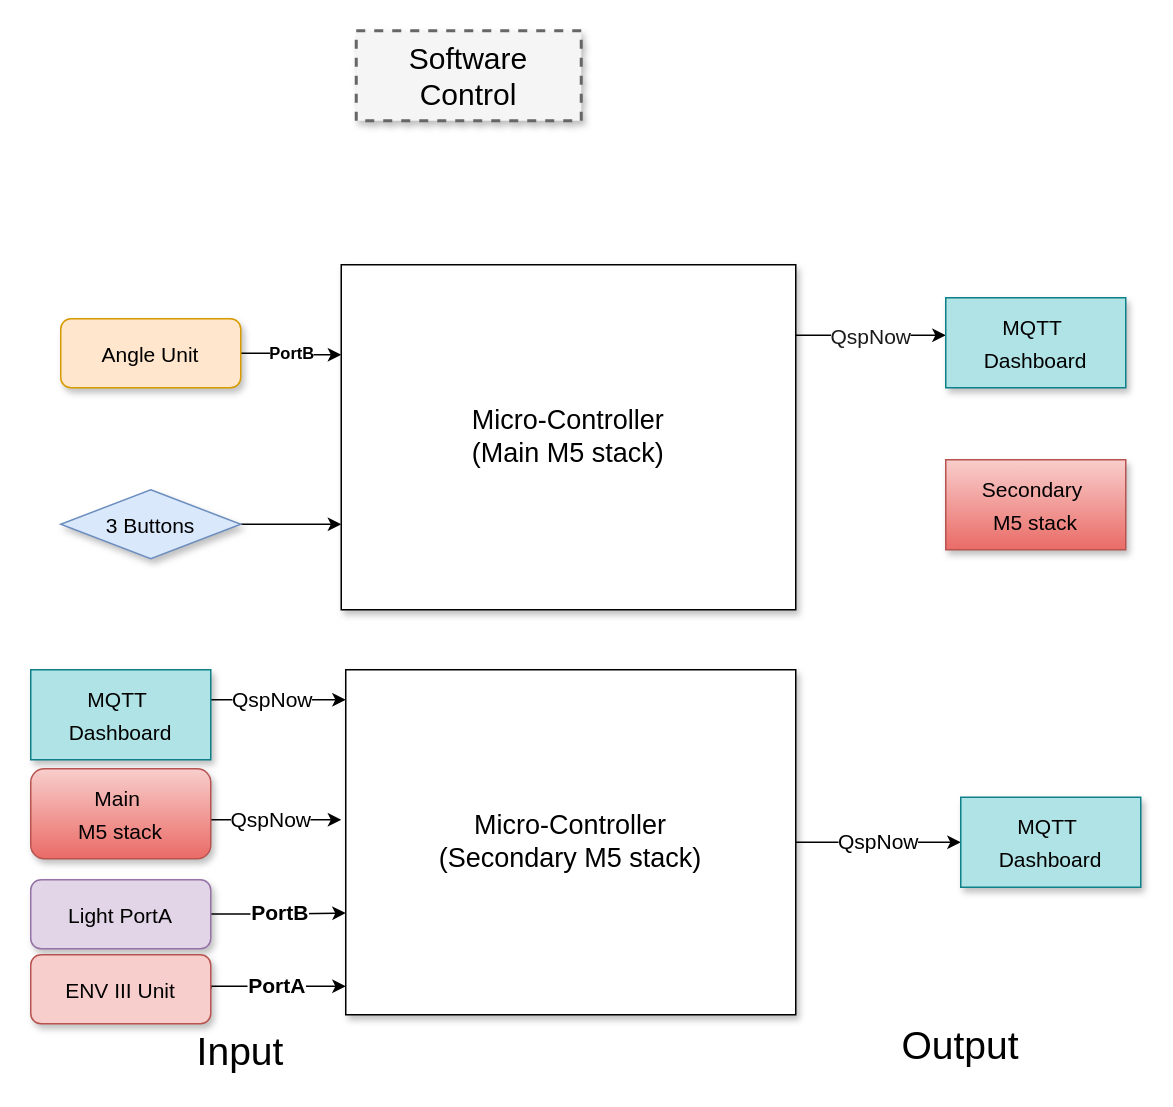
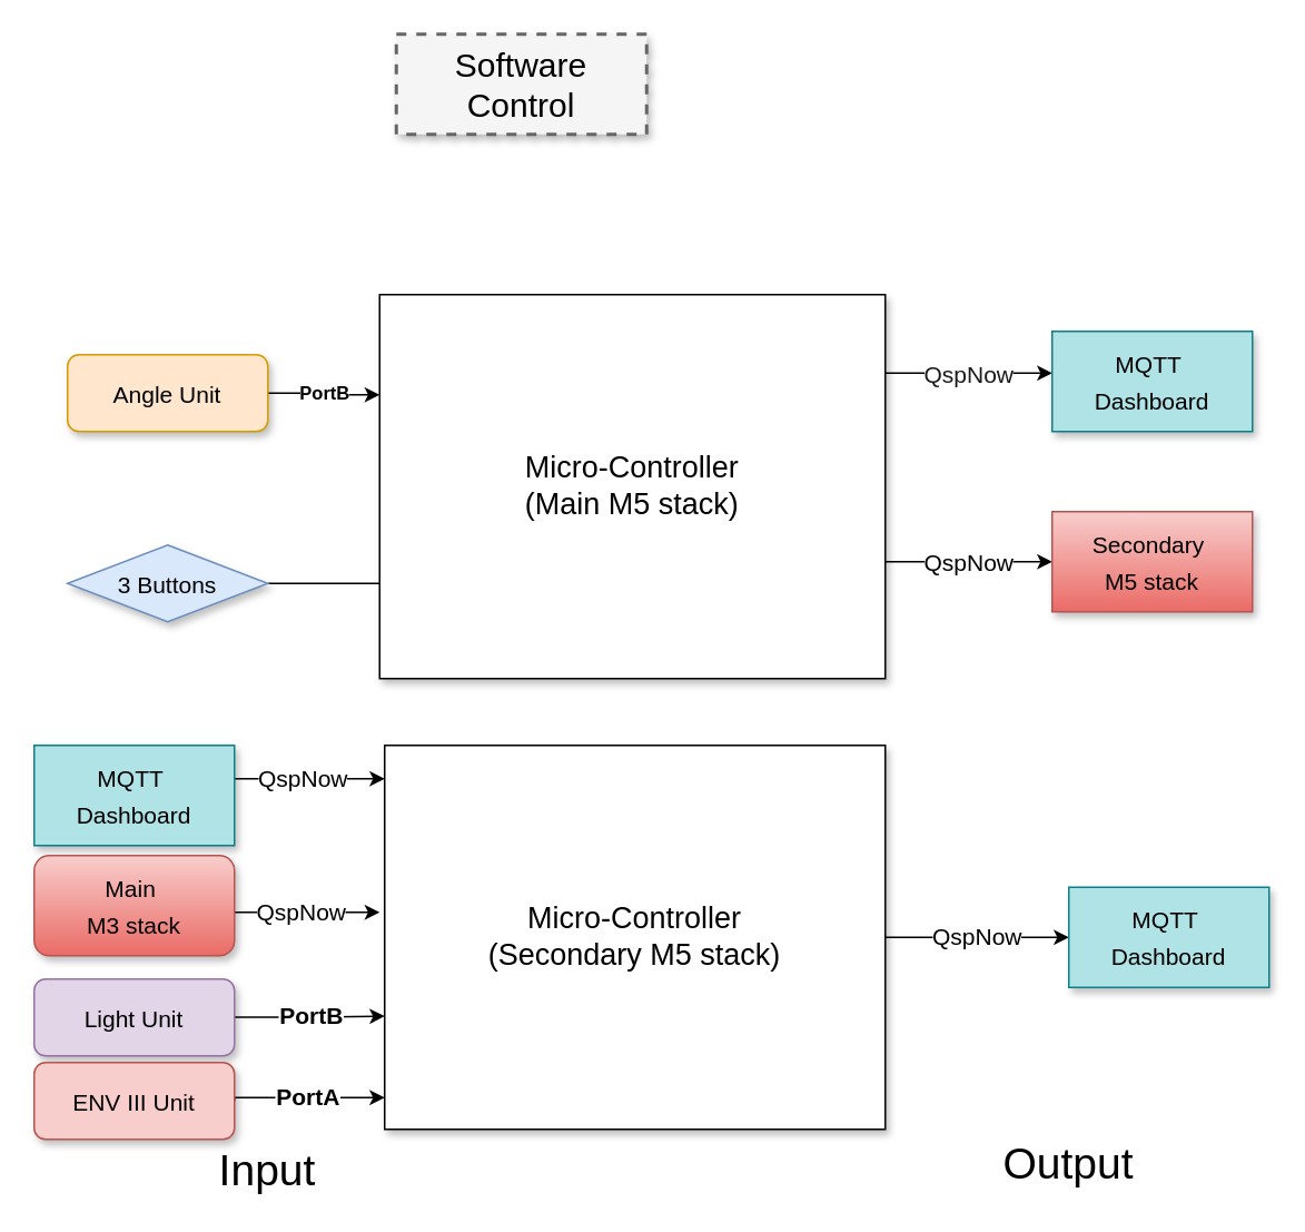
  <mxCell id="0" style=";html=1;" />
  <mxCell id="1" style=";html=1;" parent="0" />
  <mxCell id="2" value="Software Control" style="whiteSpace=wrap;html=1;shadow=1;fontSize=20;fillColor=#f5f5f5;strokeColor=#666666;strokeWidth=2;dashed=1;" parent="1" vertex="1"><mxGeometry x="237" y="20" width="150" height="60" as="geometry" /></mxCell>
  <mxCell id="3" value="&lt;font style=&quot;font-size: 14px;&quot;&gt;QspNow&lt;/font&gt;" style="edgeStyle=elbowEdgeStyle;rounded=0;html=1;startArrow=none;startFill=0;jettySize=auto;orthogonalLoop=1;fontSize=18;elbow=vertical;strokeColor=#000000;labelBackgroundColor=light-dark(#FFFFFF,#1A1A1A);fontColor=#1A1A1A;" parent="1" edge="1"><mxGeometry relative="1" as="geometry"><mxPoint x="530" y="223" as="sourcePoint" /><mxPoint x="630" y="223" as="targetPoint" /><Array as="points"><mxPoint x="590" y="223" /></Array><mxPoint as="offset" /></mxGeometry></mxCell>
+ <mxCell id="4" value="&lt;font style=&quot;font-size: 14px;&quot;&gt;QspNow&lt;/font&gt;" style="edgeStyle=elbowEdgeStyle;rounded=0;html=1;startArrow=none;startFill=0;jettySize=auto;orthogonalLoop=1;fontSize=18;elbow=vertical;entryX=0;entryY=0.5;entryDx=0;entryDy=0;" parent="1" source="5" target="12" edge="1"><mxGeometry relative="1" as="geometry"><mxPoint x="630" y="306" as="targetPoint" /><Array as="points"><mxPoint x="540" y="336" /></Array><mxPoint as="offset" /></mxGeometry></mxCell>
  <mxCell id="5" value="Micro-Controller&lt;div&gt;(Main M5 stack)&lt;/div&gt;" style="whiteSpace=wrap;html=1;shadow=1;fontSize=18;" parent="1" vertex="1"><mxGeometry x="227" y="176" width="303" height="230" as="geometry" /></mxCell>
  <mxCell id="6" value="&lt;font style=&quot;font-size: 14px;&quot;&gt;MQTT&amp;nbsp;&lt;/font&gt;&lt;div&gt;&lt;font style=&quot;font-size: 14px;&quot;&gt;Dashboard&lt;/font&gt;&lt;/div&gt;" style="whiteSpace=wrap;html=1;shadow=1;fontSize=18;fillColor=#b0e3e6;strokeColor=#0e8088;" parent="1" vertex="1"><mxGeometry x="630" y="198" width="120" height="60" as="geometry" /></mxCell>
  <mxCell id="7" style="edgeStyle=elbowEdgeStyle;rounded=0;html=1;startArrow=none;startFill=0;jettySize=auto;orthogonalLoop=1;fontSize=18;elbow=vertical;" parent="1" edge="1"><mxGeometry relative="1" as="geometry"><mxPoint x="157" y="510" as="sourcePoint" /></mxGeometry></mxCell>
  <mxCell id="8" value="&lt;b&gt;PortB&lt;/b&gt;" style="edgeStyle=orthogonalEdgeStyle;rounded=0;orthogonalLoop=1;jettySize=auto;html=1;" edge="1" parent="1" source="9" target="5"><mxGeometry relative="1" as="geometry"><Array as="points"><mxPoint x="194" y="235" /><mxPoint x="194" y="236" /></Array></mxGeometry></mxCell>
  <mxCell id="9" value="&lt;font style=&quot;font-size: 14px;&quot;&gt;Angle Unit&lt;/font&gt;" style="rounded=1;whiteSpace=wrap;html=1;fontSize=18;shadow=1;fillColor=#ffe6cc;strokeColor=#d79b00;" vertex="1" parent="1"><mxGeometry x="40" y="212" width="120" height="46" as="geometry" /></mxCell>
- <mxCell id="10" value="" style="edgeStyle=orthogonalEdgeStyle;rounded=0;orthogonalLoop=1;jettySize=auto;html=1;" edge="1" parent="1" source="11" target="5"><mxGeometry relative="1" as="geometry"><Array as="points"><mxPoint x="210" y="349" /><mxPoint x="210" y="349" /></Array></mxGeometry></mxCell>
+ <mxCell id="10" value="" style="edgeStyle=orthogonalEdgeStyle;rounded=0;orthogonalLoop=1;jettySize=auto;html=1;endArrow=none;" edge="1" parent="1" source="11" target="5"><mxGeometry relative="1" as="geometry"><Array as="points"><mxPoint x="210" y="349" /><mxPoint x="210" y="349" /></Array></mxGeometry></mxCell>
  <mxCell id="11" value="&lt;font style=&quot;font-size: 14px;&quot;&gt;3 Buttons&lt;/font&gt;" style="rhombus;whiteSpace=wrap;html=1;fontSize=18;shadow=1;fillColor=#dae8fc;strokeColor=#6c8ebf;" vertex="1" parent="1"><mxGeometry x="40" y="326" width="120" height="46" as="geometry" /></mxCell>
  <mxCell id="12" value="&lt;font style=&quot;font-size: 14px;&quot;&gt;Secondary&amp;nbsp;&lt;/font&gt;&lt;div&gt;&lt;font style=&quot;font-size: 14px;&quot;&gt;M5 stack&lt;/font&gt;&lt;/div&gt;" style="whiteSpace=wrap;html=1;fontSize=18;shadow=1;fillColor=#f8cecc;strokeColor=#b85450;gradientColor=#ea6b66;rounded=0;" vertex="1" parent="1"><mxGeometry x="630" y="306" width="120" height="60" as="geometry" /></mxCell>
  <mxCell id="13" value="&lt;font style=&quot;font-size: 14px;&quot;&gt;QspNow&lt;/font&gt;" style="edgeStyle=orthogonalEdgeStyle;rounded=0;orthogonalLoop=1;jettySize=auto;html=1;" edge="1" parent="1" source="14" target="23"><mxGeometry relative="1" as="geometry" /></mxCell>
  <mxCell id="14" value="Micro-Controller&lt;div&gt;(Secondary M5 stack)&lt;/div&gt;" style="whiteSpace=wrap;html=1;shadow=1;fontSize=18;" vertex="1" parent="1"><mxGeometry x="230" y="446" width="300" height="230" as="geometry" /></mxCell>
  <mxCell id="15" value="&lt;font style=&quot;font-size: 14px;&quot;&gt;QspNow&lt;/font&gt;" style="edgeStyle=orthogonalEdgeStyle;rounded=0;orthogonalLoop=1;jettySize=auto;html=1;" edge="1" parent="1" source="16" target="14"><mxGeometry x="-0.081" relative="1" as="geometry"><Array as="points"><mxPoint x="180" y="466" /><mxPoint x="180" y="466" /></Array><mxPoint as="offset" /></mxGeometry></mxCell>
  <mxCell id="16" value="&lt;font style=&quot;font-size: 14px;&quot;&gt;MQTT&amp;nbsp;&lt;/font&gt;&lt;div&gt;&lt;font style=&quot;font-size: 14px;&quot;&gt;Dashboard&lt;/font&gt;&lt;/div&gt;" style="whiteSpace=wrap;html=1;shadow=1;fontSize=18;fillColor=#b0e3e6;strokeColor=#0e8088;" vertex="1" parent="1"><mxGeometry x="20" y="446" width="120" height="60" as="geometry" /></mxCell>
  <mxCell id="17" value="&lt;font style=&quot;font-size: 14px;&quot;&gt;QspNow&lt;/font&gt;" style="edgeStyle=orthogonalEdgeStyle;rounded=0;orthogonalLoop=1;jettySize=auto;html=1;" edge="1" parent="1"><mxGeometry x="0.031" relative="1" as="geometry"><mxPoint x="150" y="546" as="sourcePoint" /><mxPoint x="227" y="546" as="targetPoint" /><Array as="points"><mxPoint x="140" y="546" /><mxPoint x="227" y="546" /></Array><mxPoint as="offset" /></mxGeometry></mxCell>
- <mxCell id="18" value="&lt;font style=&quot;font-size: 14px;&quot;&gt;Main&amp;nbsp;&lt;/font&gt;&lt;div&gt;&lt;font style=&quot;font-size: 14px;&quot;&gt;M5 stack&lt;/font&gt;&lt;/div&gt;" style="rounded=1;whiteSpace=wrap;html=1;fontSize=18;shadow=1;fillColor=#f8cecc;strokeColor=#b85450;gradientColor=#ea6b66;" vertex="1" parent="1"><mxGeometry x="20" y="512" width="120" height="60" as="geometry" /></mxCell>
+ <mxCell id="18" value="&lt;font style=&quot;font-size: 14px;&quot;&gt;Main&amp;nbsp;&lt;/font&gt;&lt;div&gt;&lt;font style=&quot;font-size: 14px;&quot;&gt;M3 stack&lt;/font&gt;&lt;/div&gt;" style="rounded=1;whiteSpace=wrap;html=1;fontSize=18;shadow=1;fillColor=#f8cecc;strokeColor=#b85450;gradientColor=#ea6b66;" vertex="1" parent="1"><mxGeometry x="20" y="512" width="120" height="60" as="geometry" /></mxCell>
  <mxCell id="19" value="&lt;font style=&quot;font-size: 14px;&quot;&gt;&lt;b&gt;PortB&lt;/b&gt;&lt;/font&gt;" style="edgeStyle=orthogonalEdgeStyle;rounded=0;orthogonalLoop=1;jettySize=auto;html=1;entryX=0;entryY=0.75;entryDx=0;entryDy=0;" edge="1" parent="1"><mxGeometry x="0.022" y="1" relative="1" as="geometry"><mxPoint x="140" y="608.75" as="sourcePoint" /><mxPoint x="230" y="608.25" as="targetPoint" /><Array as="points"><mxPoint x="140" y="609.75" /><mxPoint x="186" y="609.75" /><mxPoint x="186" y="608.75" /></Array><mxPoint as="offset" /></mxGeometry></mxCell>
- <mxCell id="20" value="&lt;font style=&quot;font-size: 14px;&quot;&gt;Light PortA&lt;/font&gt;" style="rounded=1;whiteSpace=wrap;html=1;fontSize=18;shadow=1;fillColor=#e1d5e7;strokeColor=#9673a6;" vertex="1" parent="1"><mxGeometry x="20" y="586" width="120" height="46" as="geometry" /></mxCell>
+ <mxCell id="20" value="&lt;font style=&quot;font-size: 14px;&quot;&gt;Light Unit&lt;/font&gt;" style="rounded=1;whiteSpace=wrap;html=1;fontSize=18;shadow=1;fillColor=#e1d5e7;strokeColor=#9673a6;" vertex="1" parent="1"><mxGeometry x="20" y="586" width="120" height="46" as="geometry" /></mxCell>
  <mxCell id="21" value="&lt;font style=&quot;font-size: 14px;&quot;&gt;&lt;b&gt;PortA&lt;/b&gt;&lt;/font&gt;" style="edgeStyle=orthogonalEdgeStyle;rounded=0;orthogonalLoop=1;jettySize=auto;html=1;exitX=1;exitY=0.5;exitDx=0;exitDy=0;" edge="1" parent="1" source="22"><mxGeometry relative="1" as="geometry"><mxPoint x="120" y="716" as="sourcePoint" /><mxPoint x="230" y="657" as="targetPoint" /><Array as="points"><mxPoint x="140" y="657" /></Array></mxGeometry></mxCell>
  <mxCell id="22" value="&lt;font style=&quot;font-size: 14px;&quot;&gt;ENV III Unit&lt;/font&gt;" style="rounded=1;whiteSpace=wrap;html=1;fontSize=18;shadow=1;fillColor=#f8cecc;strokeColor=#b85450;" vertex="1" parent="1"><mxGeometry x="20" y="636" width="120" height="46" as="geometry" /></mxCell>
  <mxCell id="23" value="&lt;font style=&quot;font-size: 14px;&quot;&gt;MQTT&amp;nbsp;&lt;/font&gt;&lt;div&gt;&lt;font style=&quot;font-size: 14px;&quot;&gt;Dashboard&lt;/font&gt;&lt;/div&gt;" style="whiteSpace=wrap;html=1;shadow=1;fontSize=18;fillColor=#b0e3e6;strokeColor=#0e8088;" vertex="1" parent="1"><mxGeometry x="640" y="531" width="120" height="60" as="geometry" /></mxCell>
  <mxCell id="24" value="&lt;font style=&quot;font-size: 26px;&quot;&gt;Input&lt;/font&gt;" style="text;html=1;align=center;verticalAlign=middle;whiteSpace=wrap;rounded=0;" vertex="1" parent="1"><mxGeometry x="130" y="686" width="60" height="30" as="geometry" /></mxCell>
  <mxCell id="25" value="&lt;font style=&quot;font-size: 26px;&quot;&gt;Output&lt;/font&gt;" style="text;html=1;align=center;verticalAlign=middle;whiteSpace=wrap;rounded=0;" vertex="1" parent="1"><mxGeometry x="610" y="682" width="60" height="30" as="geometry" /></mxCell>
  <mxCell id="26" style="edgeStyle=orthogonalEdgeStyle;rounded=0;orthogonalLoop=1;jettySize=auto;html=1;exitX=0.5;exitY=1;exitDx=0;exitDy=0;" edge="1" parent="1" source="24" target="24"><mxGeometry relative="1" as="geometry" /></mxCell>
